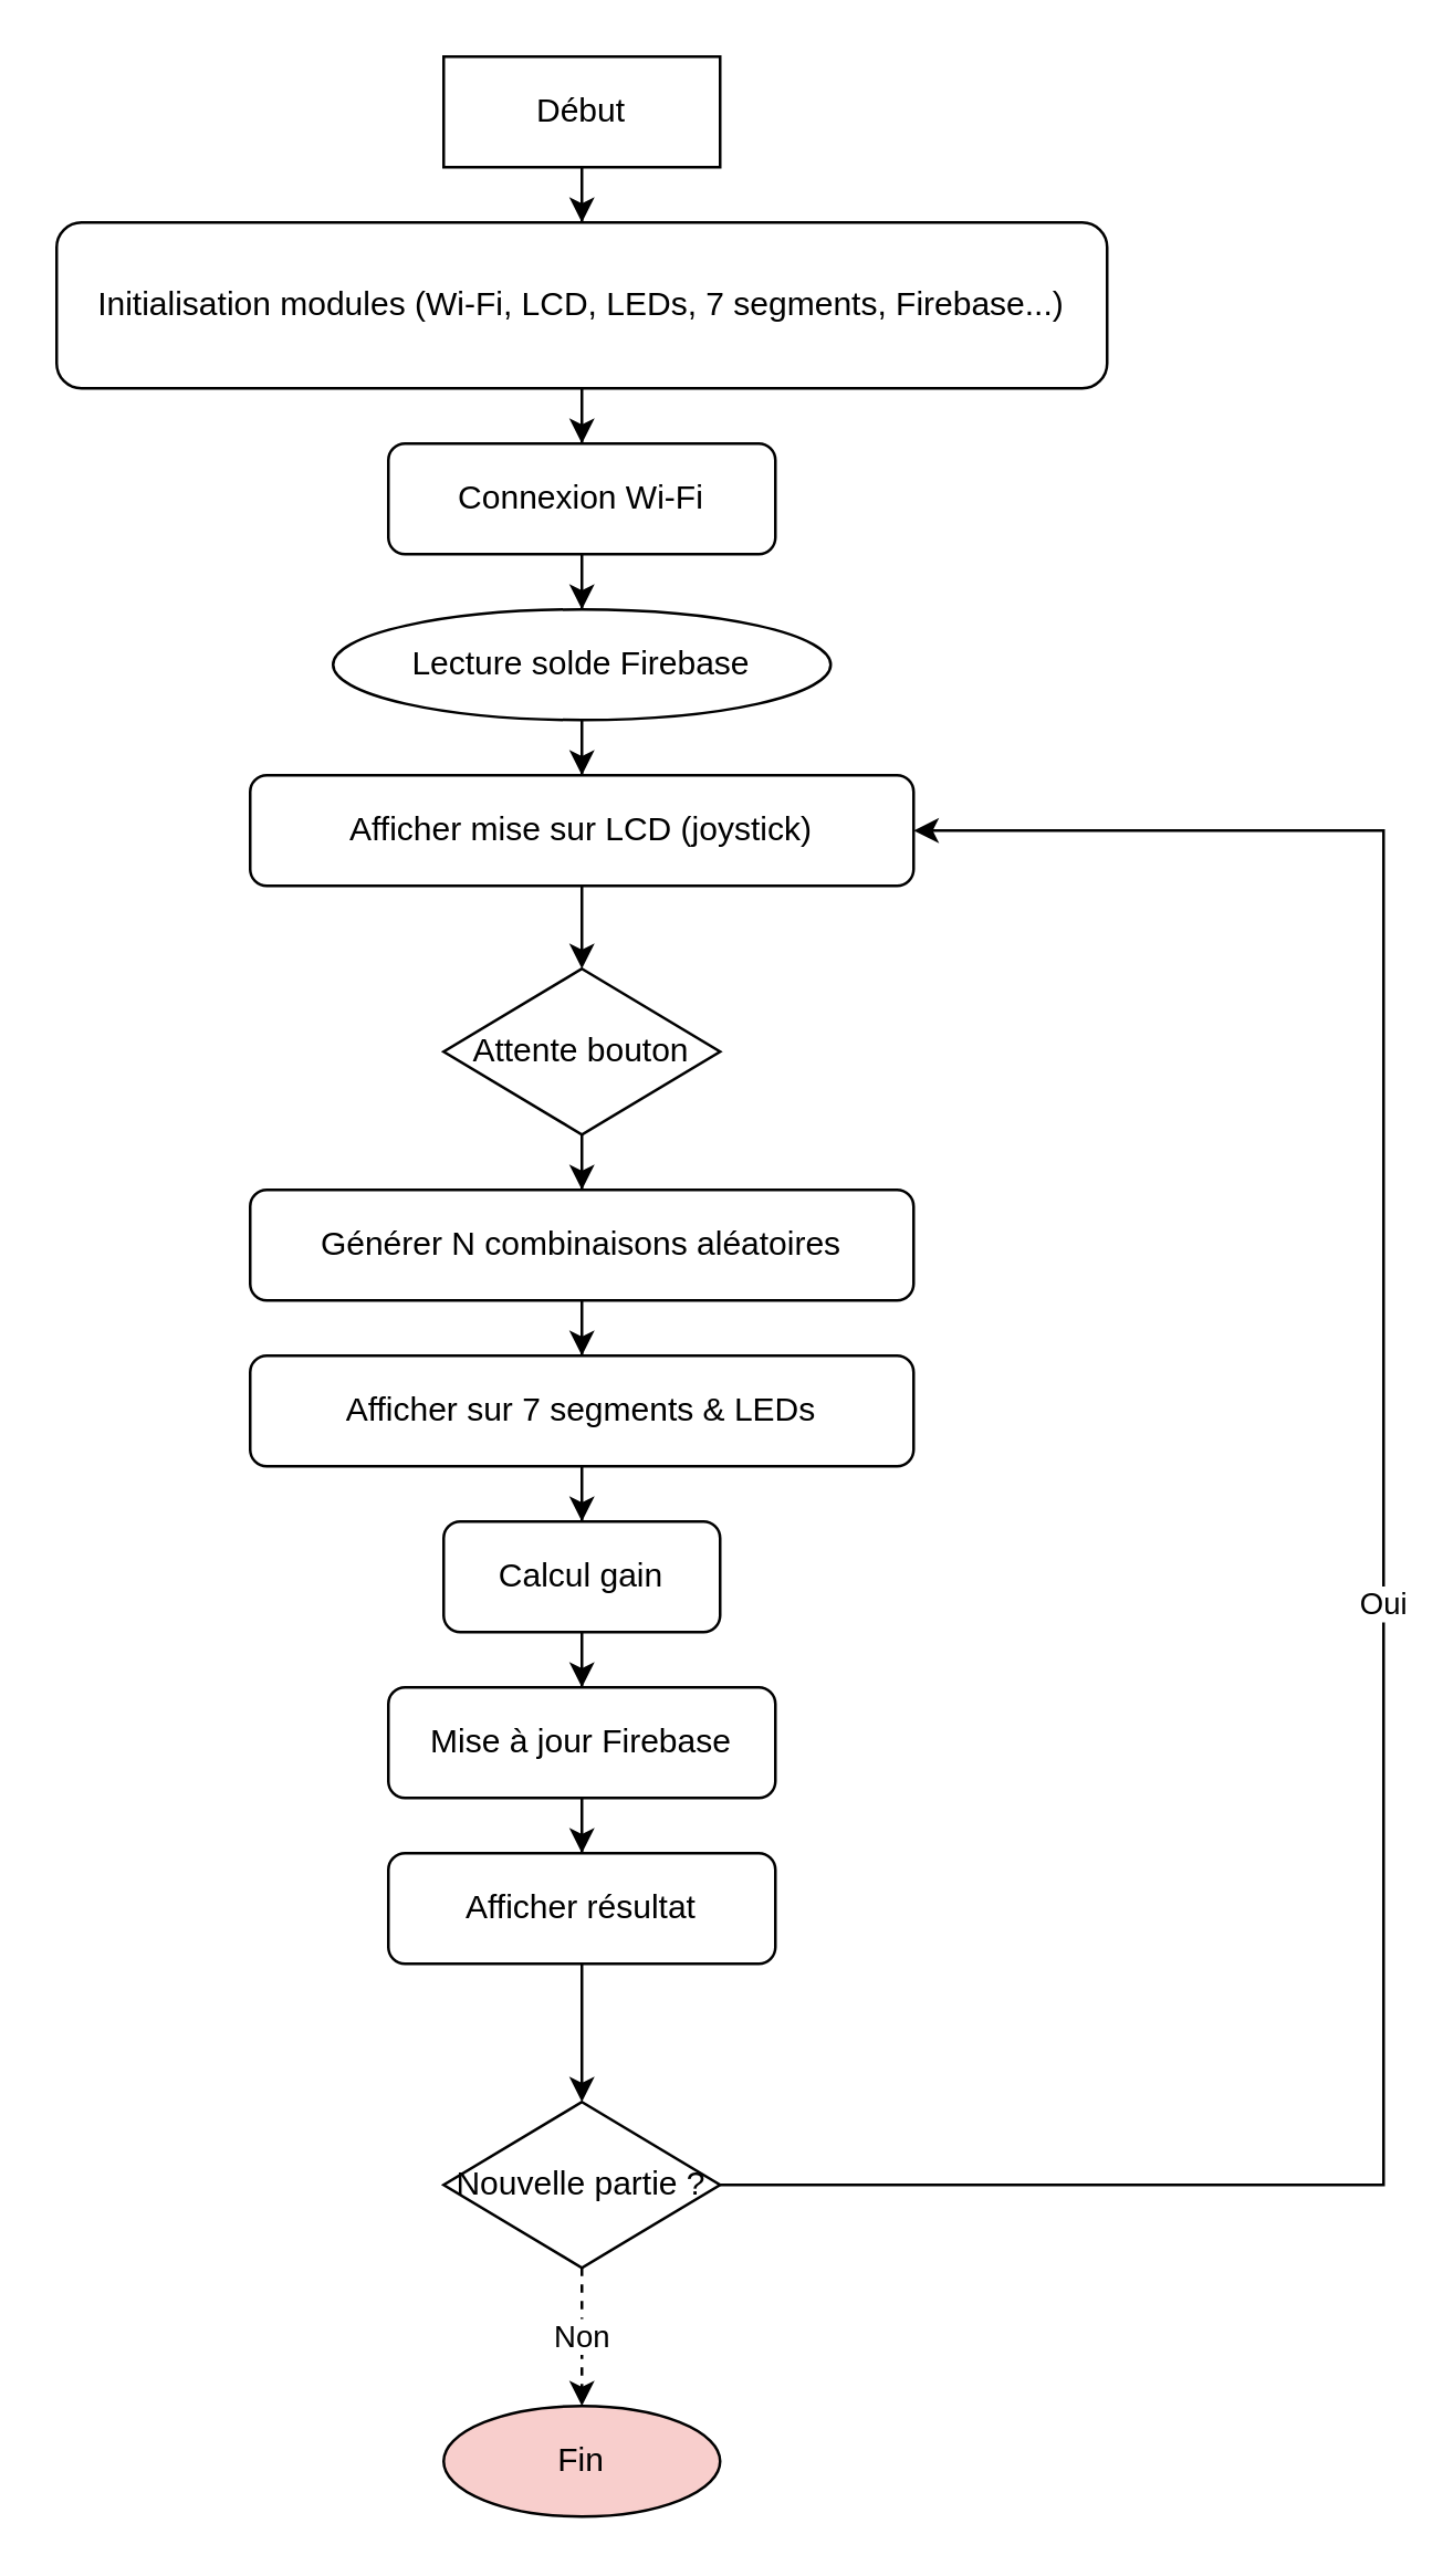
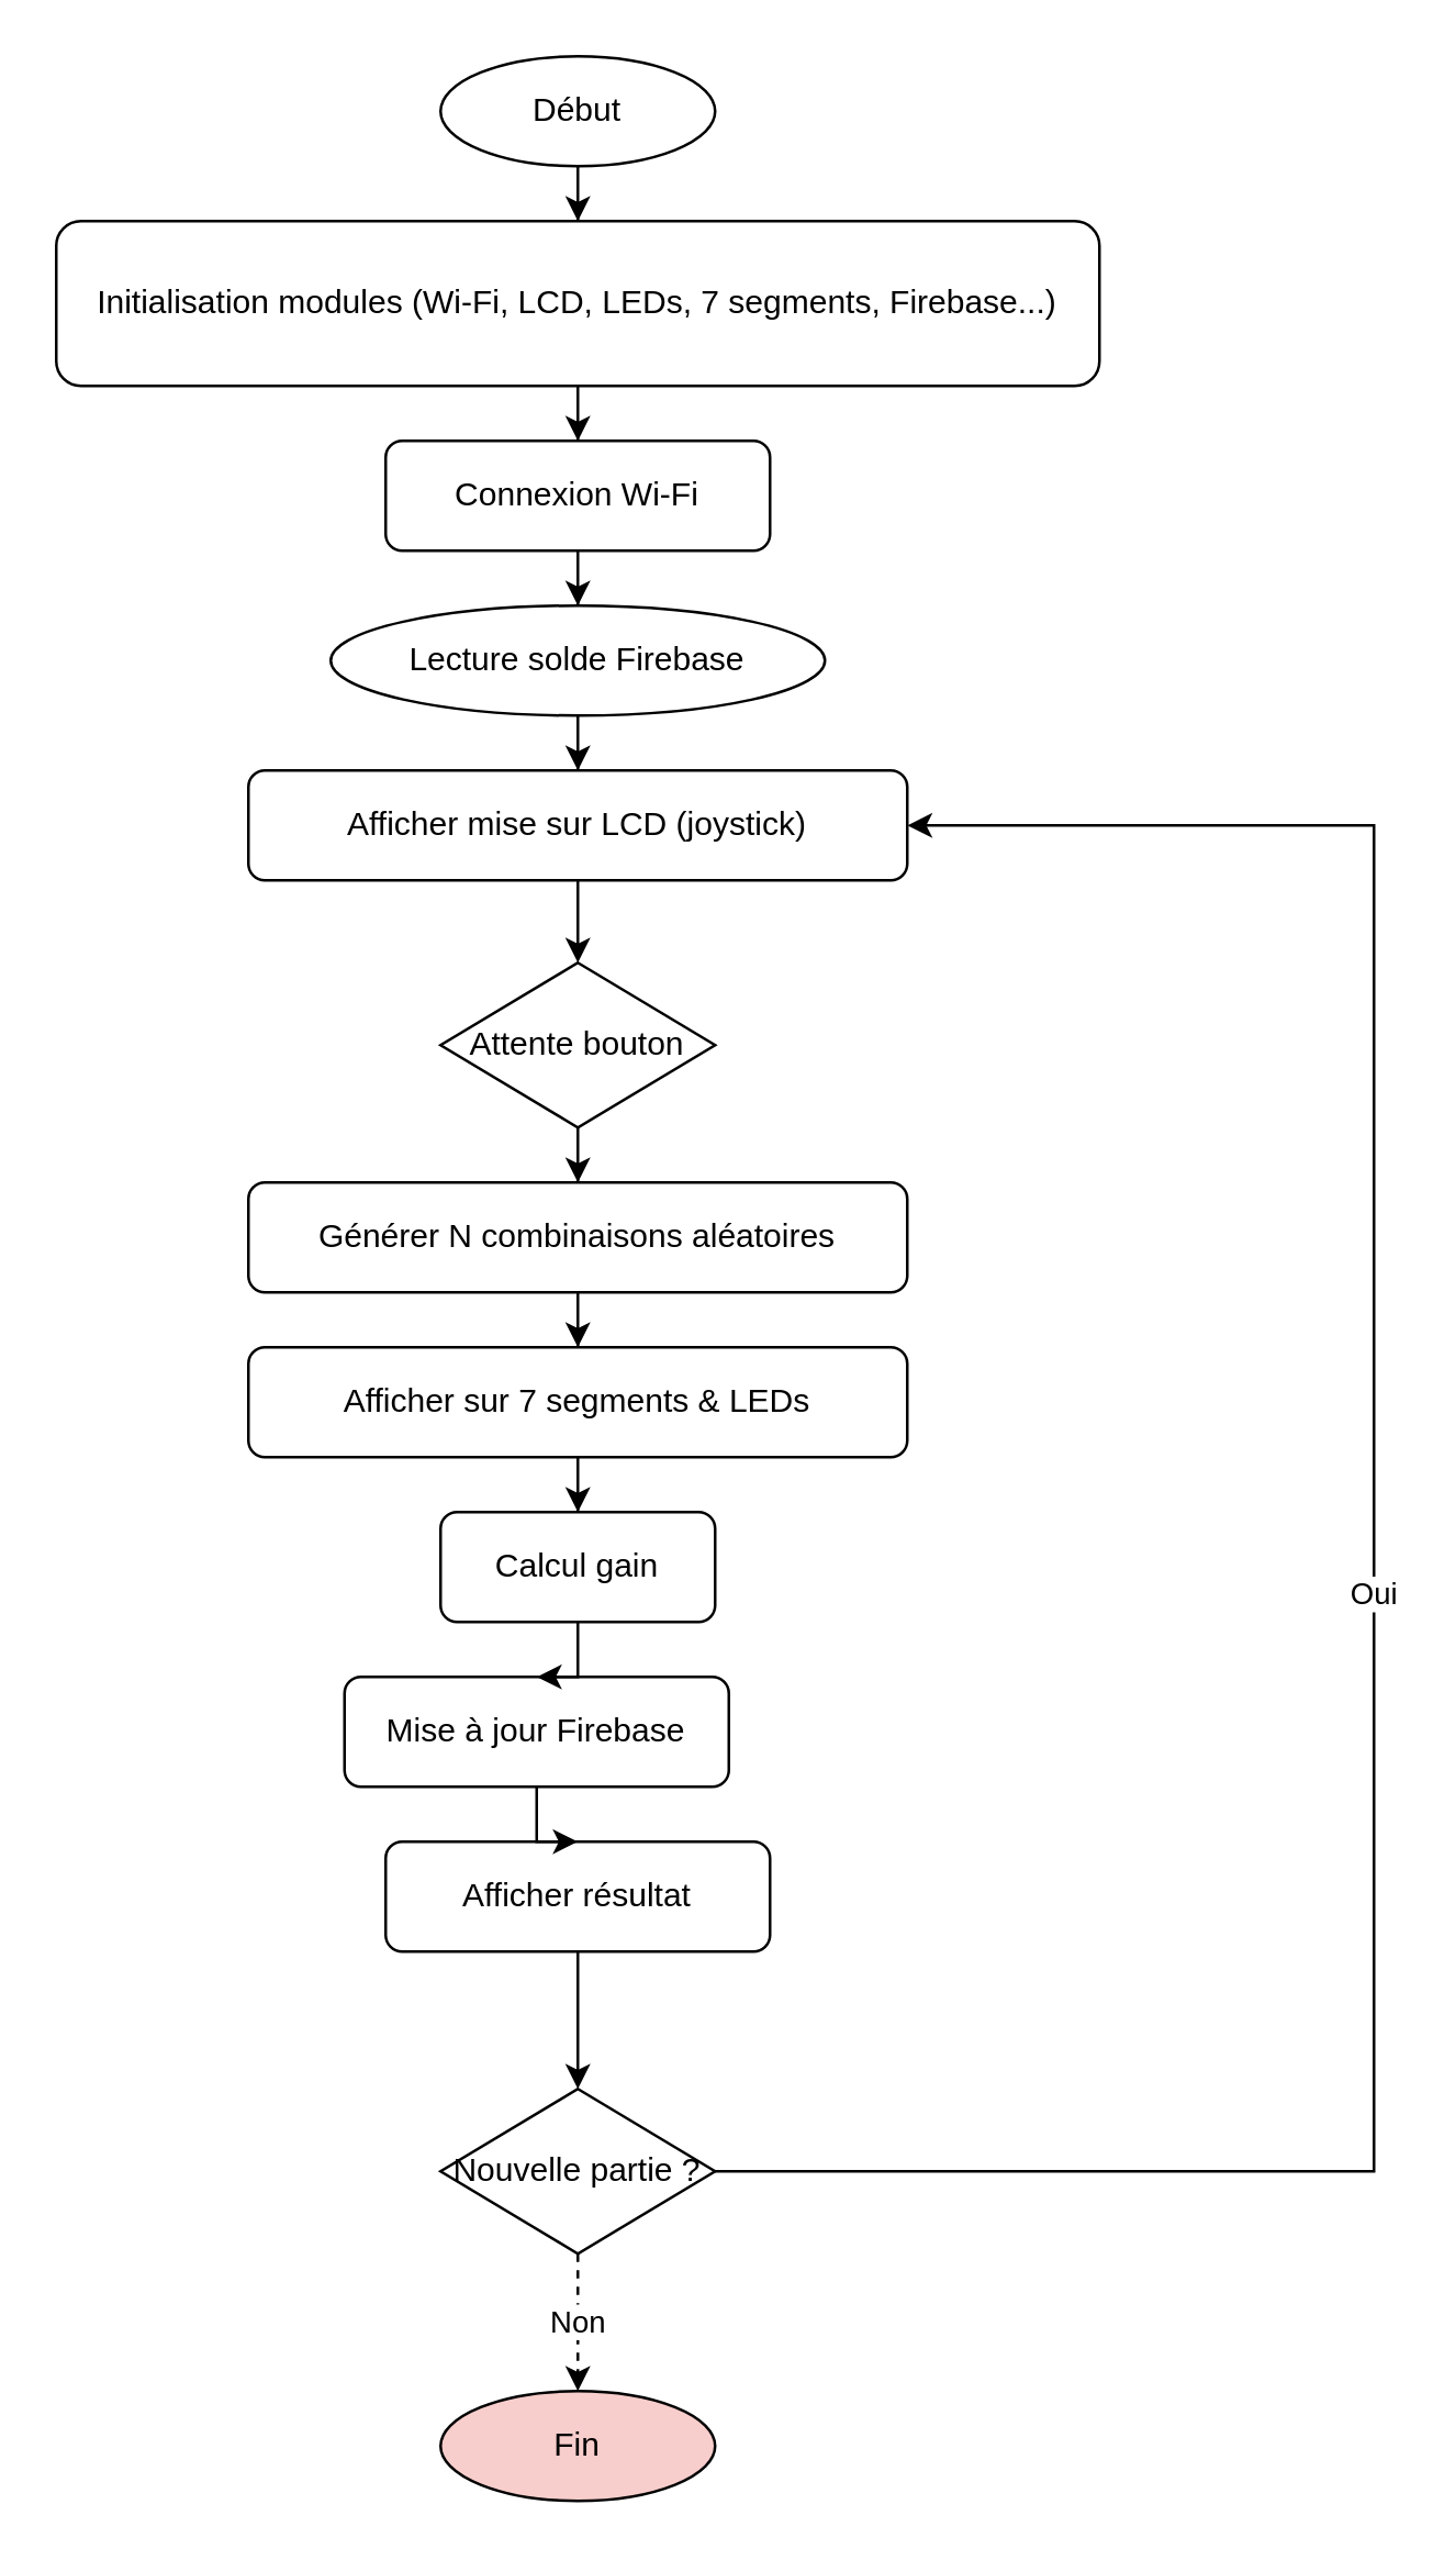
  <mxCell id="0" />
  <mxCell id="1" parent="0" />
- <mxCell id="2" value="Début" style="whiteSpace=wrap;html=1;aspect=fixed;rounded=0;" vertex="1" parent="1"><mxGeometry x="160" y="20" width="100" height="40" as="geometry" /></mxCell>
+ <mxCell id="2" value="Début" style="ellipse;whiteSpace=wrap;html=1;aspect=fixed;" vertex="1" parent="1"><mxGeometry x="160" y="20" width="100" height="40" as="geometry" /></mxCell>
  <mxCell id="3" value="Initialisation modules (Wi-Fi, LCD, LEDs, 7 segments, Firebase...)" style="rounded=1;whiteSpace=wrap;html=1;" vertex="1" parent="1"><mxGeometry x="20" y="80" width="380" height="60" as="geometry" /></mxCell>
  <mxCell id="4" value="Connexion Wi-Fi" style="rounded=1;whiteSpace=wrap;html=1;" vertex="1" parent="1"><mxGeometry x="140" y="160" width="140" height="40" as="geometry" /></mxCell>
  <mxCell id="5" value="Lecture solde Firebase" style="ellipse;whiteSpace=wrap;html=1;" vertex="1" parent="1"><mxGeometry x="120" y="220" width="180" height="40" as="geometry" /></mxCell>
  <mxCell id="6" value="Afficher mise sur LCD (joystick)" style="rounded=1;whiteSpace=wrap;html=1;" vertex="1" parent="1"><mxGeometry x="90" y="280" width="240" height="40" as="geometry" /></mxCell>
  <mxCell id="7" value="Attente bouton" style="rhombus;whiteSpace=wrap;html=1;aspect=fixed;" vertex="1" parent="1"><mxGeometry x="160" y="350" width="100" height="60" as="geometry" /></mxCell>
  <mxCell id="8" value="Générer N combinaisons aléatoires" style="rounded=1;whiteSpace=wrap;html=1;" vertex="1" parent="1"><mxGeometry x="90" y="430" width="240" height="40" as="geometry" /></mxCell>
  <mxCell id="9" value="Afficher sur 7 segments &amp; LEDs" style="rounded=1;whiteSpace=wrap;html=1;" vertex="1" parent="1"><mxGeometry x="90" y="490" width="240" height="40" as="geometry" /></mxCell>
  <mxCell id="10" value="Calcul gain" style="rounded=1;whiteSpace=wrap;html=1;" vertex="1" parent="1"><mxGeometry x="160" y="550" width="100" height="40" as="geometry" /></mxCell>
- <mxCell id="11" value="Mise à jour Firebase" style="rounded=1;whiteSpace=wrap;html=1;" vertex="1" parent="1"><mxGeometry x="140" y="610" width="140" height="40" as="geometry" /></mxCell>
+ <mxCell id="11" value="Mise à jour Firebase" style="rounded=1;whiteSpace=wrap;html=1;" vertex="1" parent="1"><mxGeometry x="125" y="610" width="140" height="40" as="geometry" /></mxCell>
  <mxCell id="12" value="Afficher résultat" style="rounded=1;whiteSpace=wrap;html=1;" vertex="1" parent="1"><mxGeometry x="140" y="670" width="140" height="40" as="geometry" /></mxCell>
  <mxCell id="13" value="Nouvelle partie ?" style="rhombus;whiteSpace=wrap;html=1;aspect=fixed;" vertex="1" parent="1"><mxGeometry x="160" y="760" width="100" height="60" as="geometry" /></mxCell>
  <mxCell id="14" value="Fin" style="ellipse;whiteSpace=wrap;html=1;aspect=fixed;fillColor=#f8cecc;" vertex="1" parent="1"><mxGeometry x="160" y="870" width="100" height="40" as="geometry" /></mxCell>
  <mxCell id="15" style="edgeStyle=orthogonalEdgeStyle;rounded=0;orthogonalLoop=1;jettySize=auto;html=1;exitX=0.5;exitY=1;exitDx=0;exitDy=0;" edge="1" parent="1" source="2" target="3"><mxGeometry relative="1" as="geometry" /></mxCell>
  <mxCell id="16" style="edgeStyle=orthogonalEdgeStyle;rounded=0;orthogonalLoop=1;jettySize=auto;html=1;" edge="1" parent="1" source="3" target="4"><mxGeometry relative="1" as="geometry" /></mxCell>
  <mxCell id="17" style="edgeStyle=orthogonalEdgeStyle;rounded=0;orthogonalLoop=1;jettySize=auto;html=1;" edge="1" parent="1" source="4" target="5"><mxGeometry relative="1" as="geometry" /></mxCell>
  <mxCell id="18" style="edgeStyle=orthogonalEdgeStyle;rounded=0;orthogonalLoop=1;jettySize=auto;html=1;" edge="1" parent="1" source="5" target="6"><mxGeometry relative="1" as="geometry" /></mxCell>
  <mxCell id="19" style="edgeStyle=orthogonalEdgeStyle;rounded=0;orthogonalLoop=1;jettySize=auto;html=1;" edge="1" parent="1" source="6" target="7"><mxGeometry relative="1" as="geometry" /></mxCell>
  <mxCell id="20" style="edgeStyle=orthogonalEdgeStyle;rounded=0;orthogonalLoop=1;jettySize=auto;html=1;" edge="1" parent="1" source="7" target="8"><mxGeometry relative="1" as="geometry" /></mxCell>
  <mxCell id="21" style="edgeStyle=orthogonalEdgeStyle;rounded=0;orthogonalLoop=1;jettySize=auto;html=1;" edge="1" parent="1" source="8" target="9"><mxGeometry relative="1" as="geometry" /></mxCell>
  <mxCell id="22" style="edgeStyle=orthogonalEdgeStyle;rounded=0;orthogonalLoop=1;jettySize=auto;html=1;" edge="1" parent="1" source="9" target="10"><mxGeometry relative="1" as="geometry" /></mxCell>
  <mxCell id="23" style="edgeStyle=orthogonalEdgeStyle;rounded=0;orthogonalLoop=1;jettySize=auto;html=1;" edge="1" parent="1" source="10" target="11"><mxGeometry relative="1" as="geometry" /></mxCell>
  <mxCell id="24" style="edgeStyle=orthogonalEdgeStyle;rounded=0;orthogonalLoop=1;jettySize=auto;html=1;" edge="1" parent="1" source="11" target="12"><mxGeometry relative="1" as="geometry" /></mxCell>
  <mxCell id="25" style="edgeStyle=orthogonalEdgeStyle;rounded=0;orthogonalLoop=1;jettySize=auto;html=1;" edge="1" parent="1" source="12" target="13"><mxGeometry relative="1" as="geometry" /></mxCell>
  <mxCell id="26" value="Oui" style="edgeStyle=orthogonalEdgeStyle;rounded=0;orthogonalLoop=1;jettySize=auto;html=1;entryX=1;entryY=0.5;entryDx=0;entryDy=0;" edge="1" parent="1" source="13" target="6"><mxGeometry relative="1" as="geometry"><mxPoint x="500" y="300" as="targetPoint" /><Array as="points"><mxPoint x="500" y="300" /></Array></mxGeometry></mxCell>
  <mxCell id="27" value="Non" style="edgeStyle=orthogonalEdgeStyle;rounded=0;orthogonalLoop=1;jettySize=auto;html=1;dashed=1;" edge="1" parent="1" source="13" target="14"><mxGeometry relative="1" as="geometry"><Array as="points"><mxPoint x="220" y="820" /><mxPoint x="220" y="820" /></Array></mxGeometry></mxCell>
